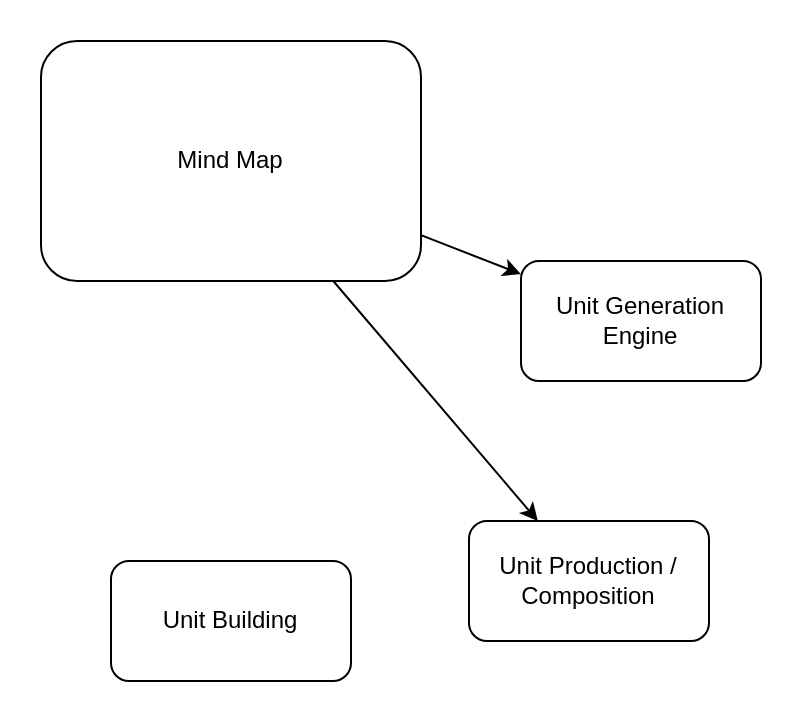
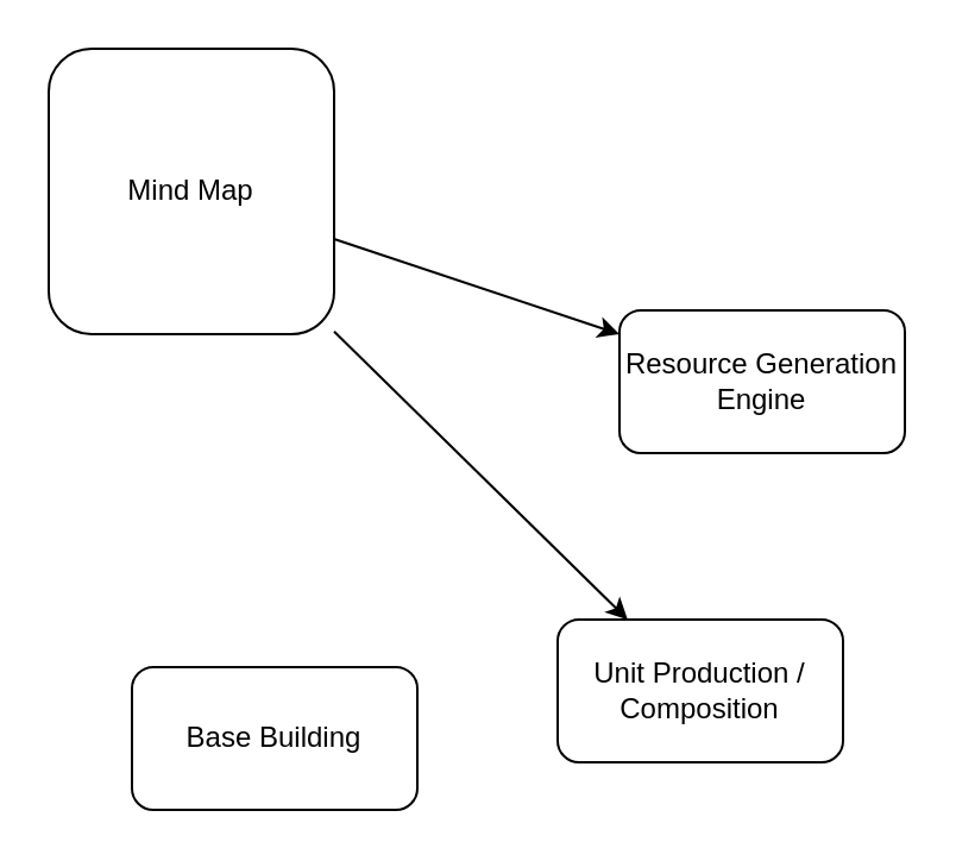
  <mxCell id="0" />
  <mxCell id="1" parent="0" />
  <mxCell id="2" style="edgeStyle=none;html=1;" edge="1" parent="1" source="4" target="6"><mxGeometry relative="1" as="geometry" /></mxCell>
  <mxCell id="3" style="edgeStyle=none;html=1;" edge="1" parent="1" source="4" target="7"><mxGeometry relative="1" as="geometry" /></mxCell>
- <mxCell id="4" value="Mind Map" style="rounded=1;whiteSpace=wrap;html=1;" vertex="1" parent="1"><mxGeometry x="20" y="20" width="190" height="120" as="geometry" /></mxCell>
- <mxCell id="5" value="Unit Building" style="rounded=1;whiteSpace=wrap;html=1;" vertex="1" parent="1"><mxGeometry x="55" y="280" width="120" height="60" as="geometry" /></mxCell>
+ <mxCell id="4" value="Mind Map" style="rounded=1;whiteSpace=wrap;html=1;" vertex="1" parent="1"><mxGeometry x="20" y="20" width="120" height="120" as="geometry" /></mxCell>
+ <mxCell id="5" value="Base Building" style="rounded=1;whiteSpace=wrap;html=1;" vertex="1" parent="1"><mxGeometry x="55" y="280" width="120" height="60" as="geometry" /></mxCell>
  <mxCell id="6" value="Unit Production / Composition" style="rounded=1;whiteSpace=wrap;html=1;" vertex="1" parent="1"><mxGeometry x="234" y="260" width="120" height="60" as="geometry" /></mxCell>
- <mxCell id="7" value="Unit Generation Engine" style="rounded=1;whiteSpace=wrap;html=1;" vertex="1" parent="1"><mxGeometry x="260" y="130" width="120" height="60" as="geometry" /></mxCell>
+ <mxCell id="7" value="Resource Generation Engine" style="rounded=1;whiteSpace=wrap;html=1;" vertex="1" parent="1"><mxGeometry x="260" y="130" width="120" height="60" as="geometry" /></mxCell>
